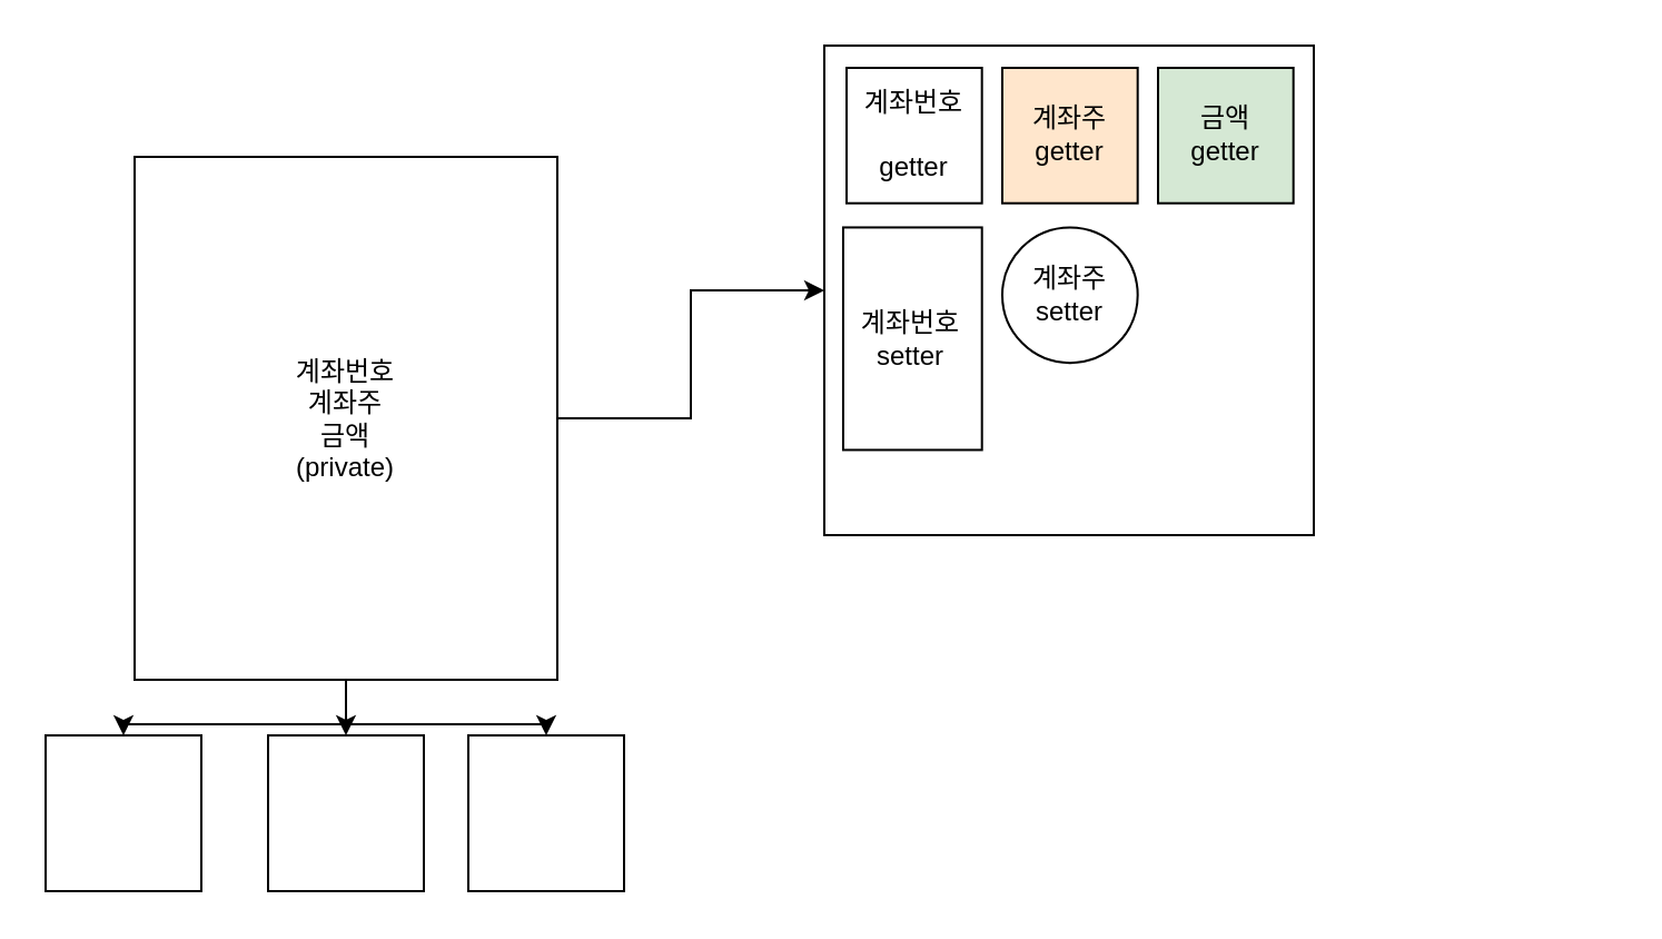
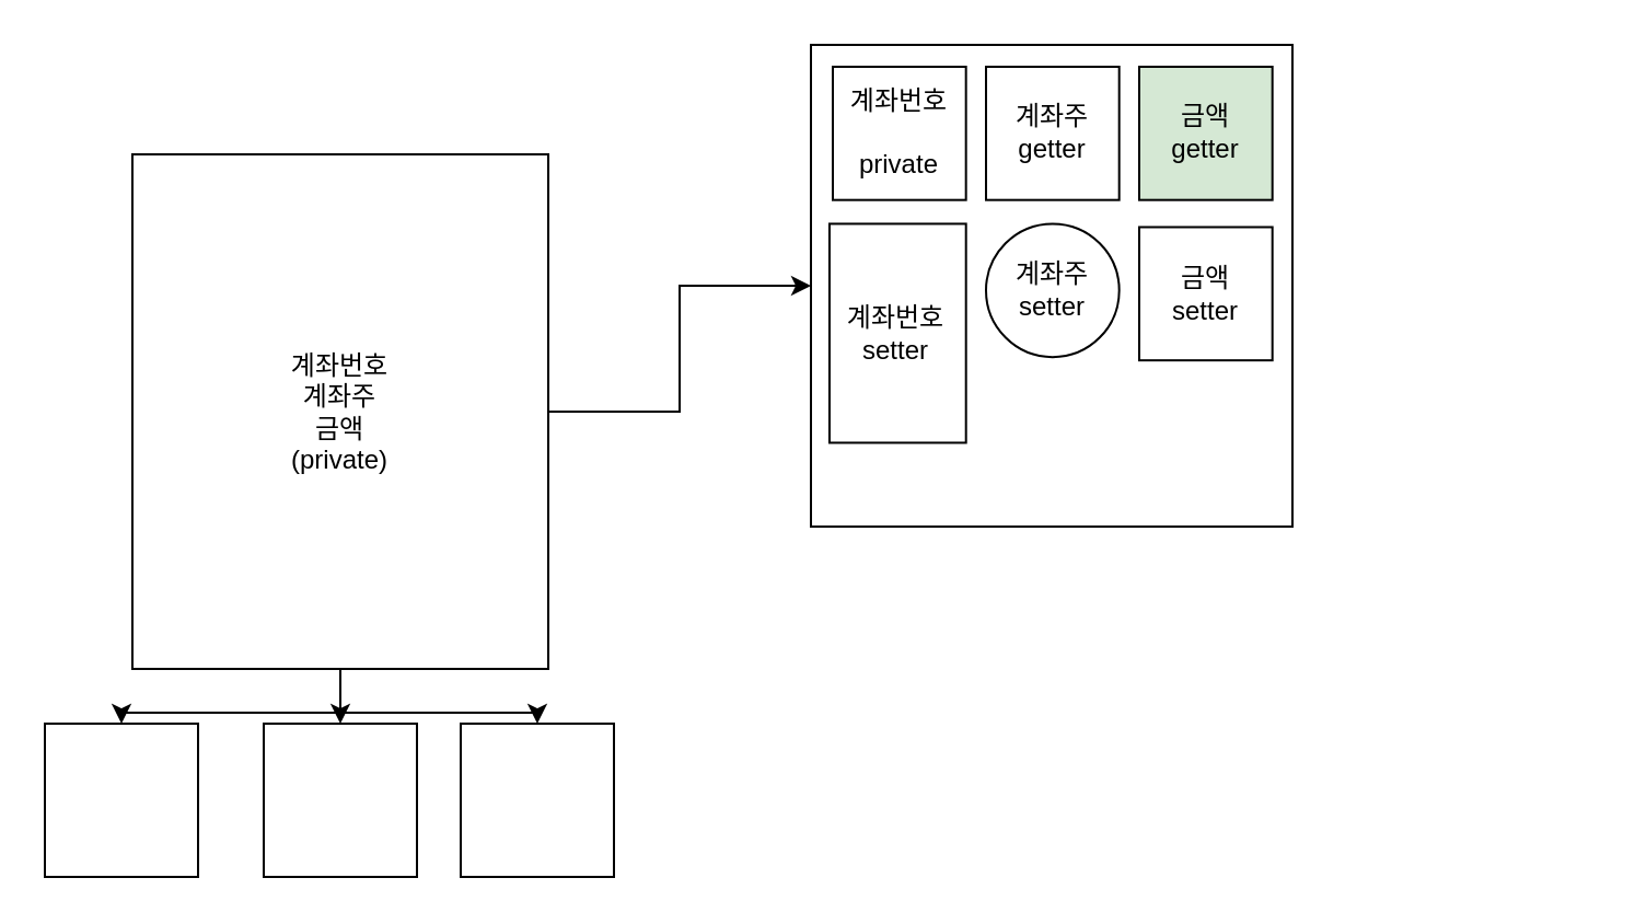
  <mxCell id="0" />
  <mxCell id="1" parent="0" />
  <mxCell id="2" value="" style="whiteSpace=wrap;html=1;aspect=fixed;" vertex="1" parent="1"><mxGeometry x="20" y="330" width="70" height="70" as="geometry" /></mxCell>
  <mxCell id="3" value="" style="whiteSpace=wrap;html=1;aspect=fixed;" vertex="1" parent="1"><mxGeometry x="120" y="330" width="70" height="70" as="geometry" /></mxCell>
  <mxCell id="4" value="" style="whiteSpace=wrap;html=1;aspect=fixed;" vertex="1" parent="1"><mxGeometry x="210" y="330" width="70" height="70" as="geometry" /></mxCell>
  <mxCell id="5" style="edgeStyle=orthogonalEdgeStyle;rounded=0;orthogonalLoop=1;jettySize=auto;html=1;entryX=0.5;entryY=0;entryDx=0;entryDy=0;" edge="1" parent="1" source="9" target="2"><mxGeometry relative="1" as="geometry" /></mxCell>
  <mxCell id="6" style="edgeStyle=orthogonalEdgeStyle;rounded=0;orthogonalLoop=1;jettySize=auto;html=1;entryX=0.5;entryY=0;entryDx=0;entryDy=0;" edge="1" parent="1" source="9" target="3"><mxGeometry relative="1" as="geometry" /></mxCell>
  <mxCell id="7" style="edgeStyle=orthogonalEdgeStyle;rounded=0;orthogonalLoop=1;jettySize=auto;html=1;entryX=0.5;entryY=0;entryDx=0;entryDy=0;" edge="1" parent="1" source="9" target="4"><mxGeometry relative="1" as="geometry" /></mxCell>
  <mxCell id="8" style="edgeStyle=orthogonalEdgeStyle;rounded=0;orthogonalLoop=1;jettySize=auto;html=1;" edge="1" parent="1" source="9" target="11"><mxGeometry relative="1" as="geometry" /></mxCell>
  <mxCell id="9" value="계좌번호&lt;br&gt;계좌주&lt;br&gt;금액&lt;br&gt;(private)" style="whiteSpace=wrap;html=1;aspect=fixed;" vertex="1" parent="1"><mxGeometry x="60" y="70" width="190" height="235" as="geometry" /></mxCell>
  <mxCell id="10" value="" style="group" vertex="1" connectable="0" parent="1"><mxGeometry x="370" y="50" width="355" height="317.08" as="geometry" /></mxCell>
  <mxCell id="11" value="" style="whiteSpace=wrap;html=1;aspect=fixed;" vertex="1" parent="10"><mxGeometry y="-30" width="220" height="220" as="geometry" /></mxCell>
- <mxCell id="12" value="계좌번호&lt;br&gt;&lt;br&gt;getter&lt;br&gt;" style="whiteSpace=wrap;html=1;aspect=fixed;" vertex="1" parent="10"><mxGeometry x="10" y="-20.001" width="60.845" height="60.845" as="geometry" /></mxCell>
- <mxCell id="13" value="계좌주&lt;br&gt;getter&lt;br&gt;" style="whiteSpace=wrap;html=1;aspect=fixed;fillColor=#ffe6cc;" vertex="1" parent="10"><mxGeometry x="80" y="-20.001" width="60.845" height="60.845" as="geometry" /></mxCell>
+ <mxCell id="12" value="계좌번호&lt;br&gt;&lt;br&gt;private&lt;br&gt;" style="whiteSpace=wrap;html=1;aspect=fixed;" vertex="1" parent="10"><mxGeometry x="10" y="-20.001" width="60.845" height="60.845" as="geometry" /></mxCell>
+ <mxCell id="13" value="계좌주&lt;br&gt;getter&lt;br&gt;" style="whiteSpace=wrap;html=1;aspect=fixed;" vertex="1" parent="10"><mxGeometry x="80" y="-20.001" width="60.845" height="60.845" as="geometry" /></mxCell>
  <mxCell id="14" value="금액&lt;br&gt;getter" style="whiteSpace=wrap;html=1;aspect=fixed;fillColor=#d5e8d4;" vertex="1" parent="10"><mxGeometry x="150" y="-20.001" width="60.845" height="60.845" as="geometry" /></mxCell>
  <mxCell id="15" value="계좌번호&lt;br&gt;setter" style="whiteSpace=wrap;html=1;aspect=fixed;" vertex="1" parent="10"><mxGeometry x="8.48" y="51.717" width="62.366" height="100" as="geometry" /></mxCell>
+ <mxCell id="16" value="금액&lt;br&gt;setter" style="whiteSpace=wrap;html=1;aspect=fixed;" vertex="1" parent="10"><mxGeometry x="150" y="53.237" width="60.845" height="60.845" as="geometry" /></mxCell>
  <mxCell id="17" value="계좌주&lt;br&gt;setter" style="ellipse;whiteSpace=wrap;html=1;aspect=fixed;" vertex="1" parent="10"><mxGeometry x="80" y="51.718" width="60.845" height="60.845" as="geometry" /></mxCell>
